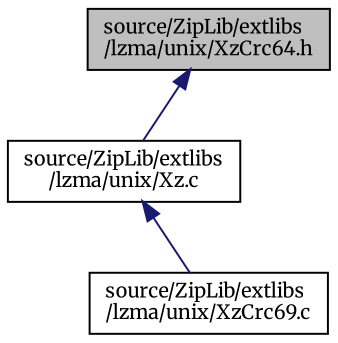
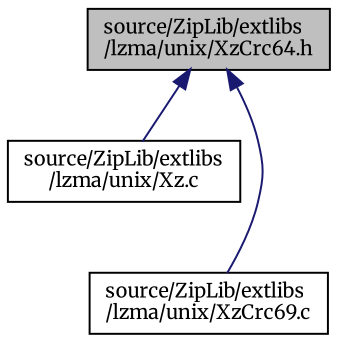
  digraph {
    fontname=Merriweather
    node [color=black fillcolor=white fontname=Merriweather fontsize=10 shape=record style=filled]
    edge [color=midnightblue dir=back fontname=Merriweather fontsize=10 labelfontname=Helvetica labelfontsize=10 style=solid]
    n1 [fillcolor=grey75 fontcolor=black height=0.2 label="source/ZipLib/extlibs\l/lzma/unix/XzCrc64.h" width=0.4]
    n2 [height=0.2 label="source/ZipLib/extlibs\l/lzma/unix/Xz.c" width=0.4]
    n3 [height=0.2 label="source/ZipLib/extlibs\l/lzma/unix/XzCrc69.c" width=0.4]
    n1 -> n2
-   n2 -> n3
+   n1 -> n3
  }
